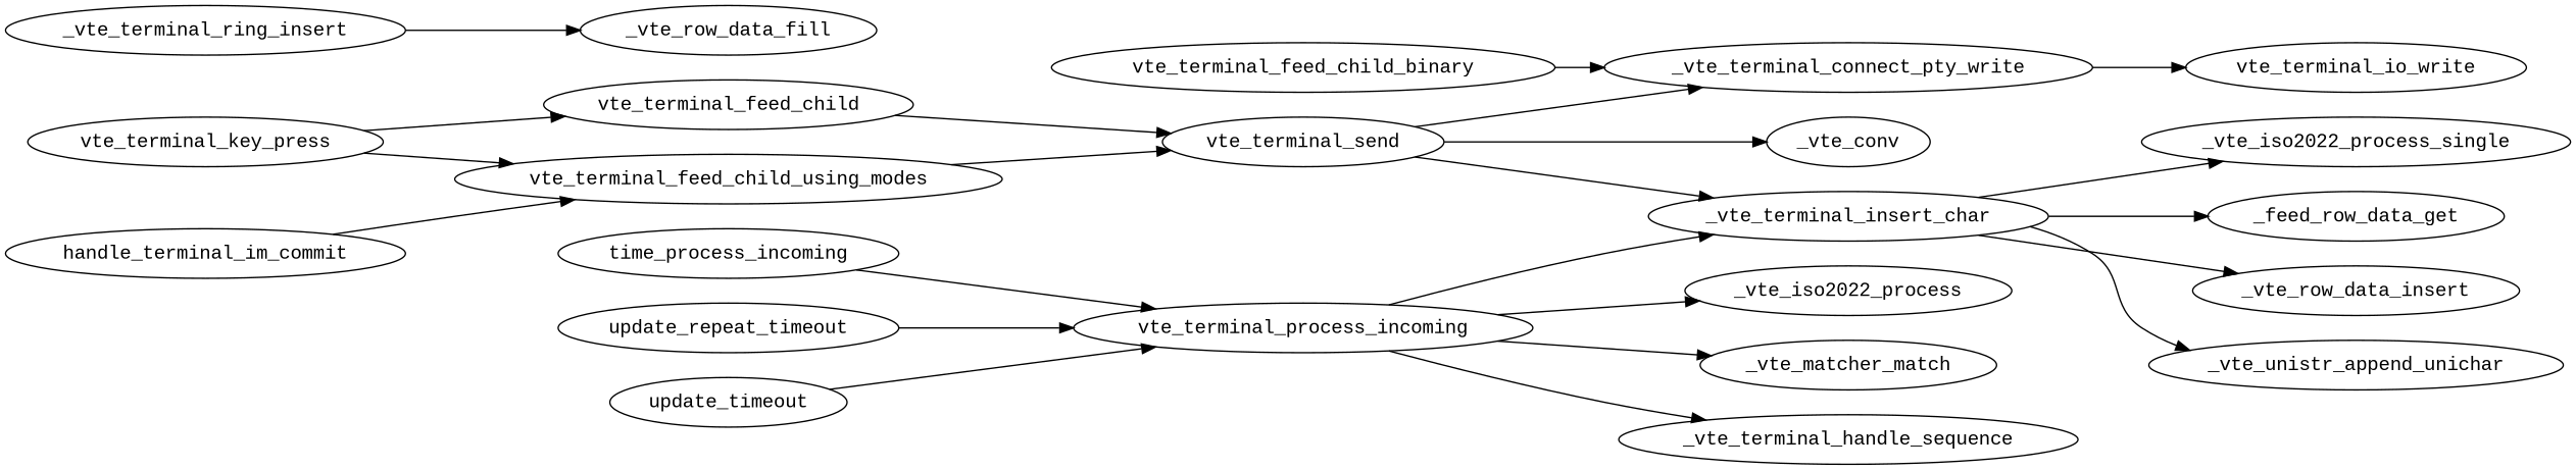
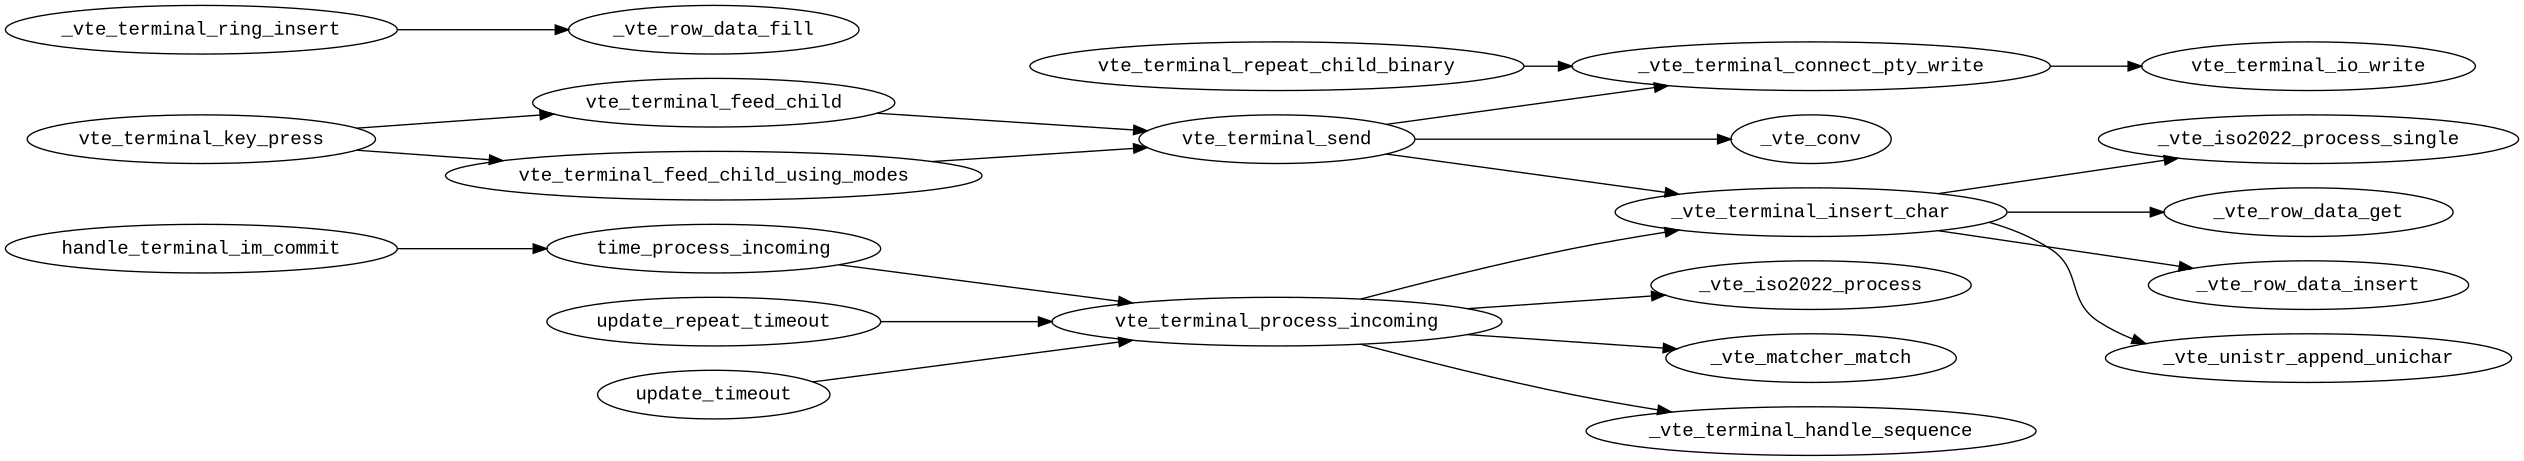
  digraph {
    fontname="Liberation Mono"
    rankdir=LR
    node [fontname="Liberation Mono"]
    edge [fontname="Liberation Mono"]
    vte_terminal_process_incoming
    _vte_terminal_insert_char
    _vte_iso2022_process
    _vte_matcher_match
    _vte_terminal_handle_sequence
    _vte_iso2022_process_single
-   _vte_row_data_get [label=_feed_row_data_get]
+   _vte_row_data_get
    _vte_row_data_insert
    _vte_unistr_append_unichar
    time_process_incoming
    update_repeat_timeout
    update_timeout
    _vte_terminal_connect_pty_write
    vte_terminal_io_write
    vte_terminal_feed_child
    vte_terminal_send
    _vte_conv
-   vte_terminal_feed_child_binary
+   vte_terminal_feed_child_binary [label=vte_terminal_repeat_child_binary]
    vte_terminal_feed_child_using_modes
    n20 [label=handle_terminal_im_commit]
    vte_terminal_key_press
    _vte_terminal_ring_insert
    _vte_row_data_fill
    vte_terminal_process_incoming -> _vte_terminal_insert_char
    vte_terminal_process_incoming -> _vte_iso2022_process
    vte_terminal_process_incoming -> _vte_matcher_match
    vte_terminal_process_incoming -> _vte_terminal_handle_sequence
    _vte_terminal_insert_char -> _vte_iso2022_process_single
    _vte_terminal_insert_char -> _vte_row_data_get
    _vte_terminal_insert_char -> _vte_row_data_insert
    _vte_terminal_insert_char -> _vte_unistr_append_unichar
    time_process_incoming -> vte_terminal_process_incoming
    update_repeat_timeout -> vte_terminal_process_incoming
    update_timeout -> vte_terminal_process_incoming
    _vte_terminal_connect_pty_write -> vte_terminal_io_write
    vte_terminal_feed_child -> vte_terminal_send
    vte_terminal_send -> _vte_terminal_insert_char
    vte_terminal_send -> _vte_terminal_connect_pty_write
    vte_terminal_send -> _vte_conv
    vte_terminal_feed_child_binary -> _vte_terminal_connect_pty_write
    vte_terminal_feed_child_using_modes -> vte_terminal_send
-   n20 -> vte_terminal_feed_child_using_modes
+   n20 -> time_process_incoming
    vte_terminal_key_press -> vte_terminal_feed_child
    vte_terminal_key_press -> vte_terminal_feed_child_using_modes
    _vte_terminal_ring_insert -> _vte_row_data_fill
  }
